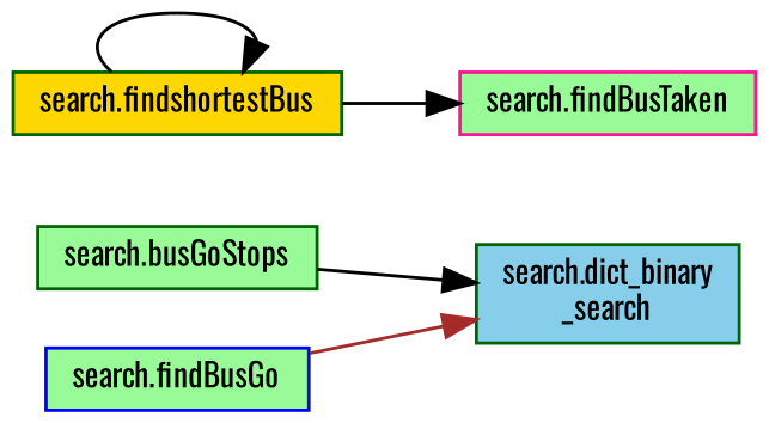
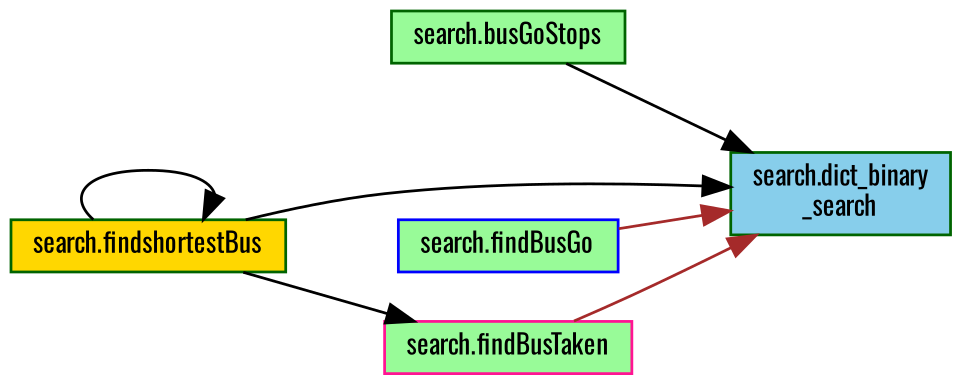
  digraph {
    fontname=Oswald
    rankdir=RL
    node [color=darkgreen fillcolor=palegreen fontname=Oswald fontsize=10 shape=box style=filled]
    edge [color=black dir=back fontname=Oswald fontsize=10 labelfontname=Helvetica labelfontsize=10 style=solid]
    n1 [fillcolor=skyblue fontcolor=black height=0.2 label="search.dict_binary\l_search" width=0.4]
    n2 [height=0.2 label="search.busGoStops" width=0.4]
    n3 [fillcolor=gold height=0.2 label="search.findshortestBus" width=0.4]
    n4 [color=blue height=0.2 label="search.findBusGo" width=0.4]
    n5 [color=deeppink height=0.2 label="search.findBusTaken" width=0.4]
    n1 -> n2
+   n1 -> n3
    n1 -> n4 [color=brown]
+   n1 -> n5 [color=brown]
    n3 -> n3
    n5 -> n3
  }
